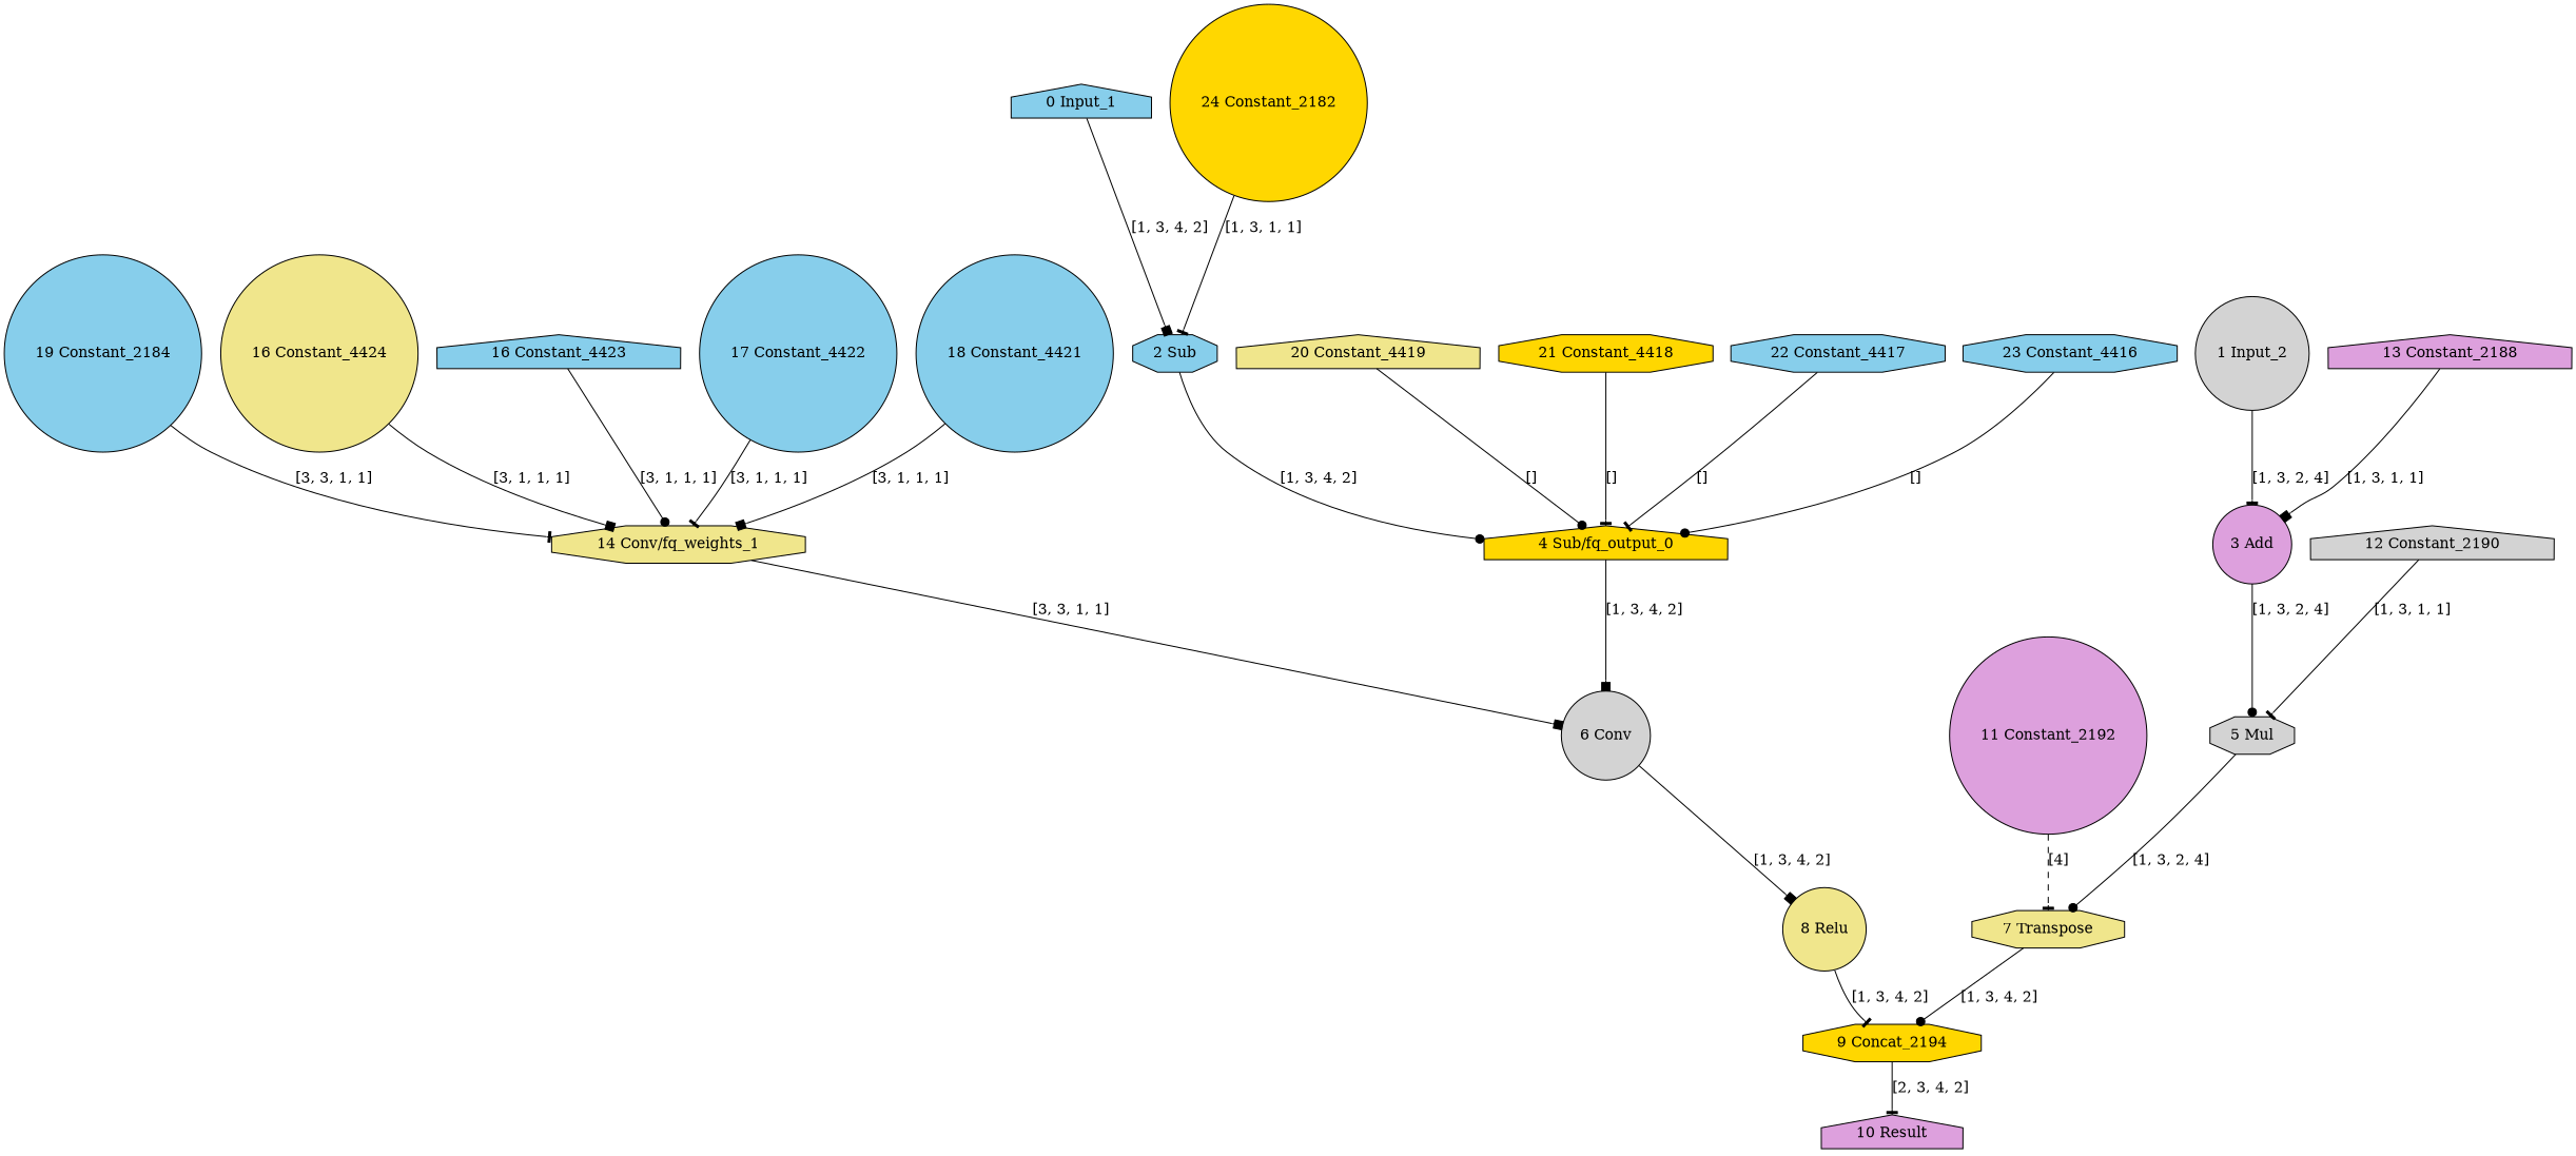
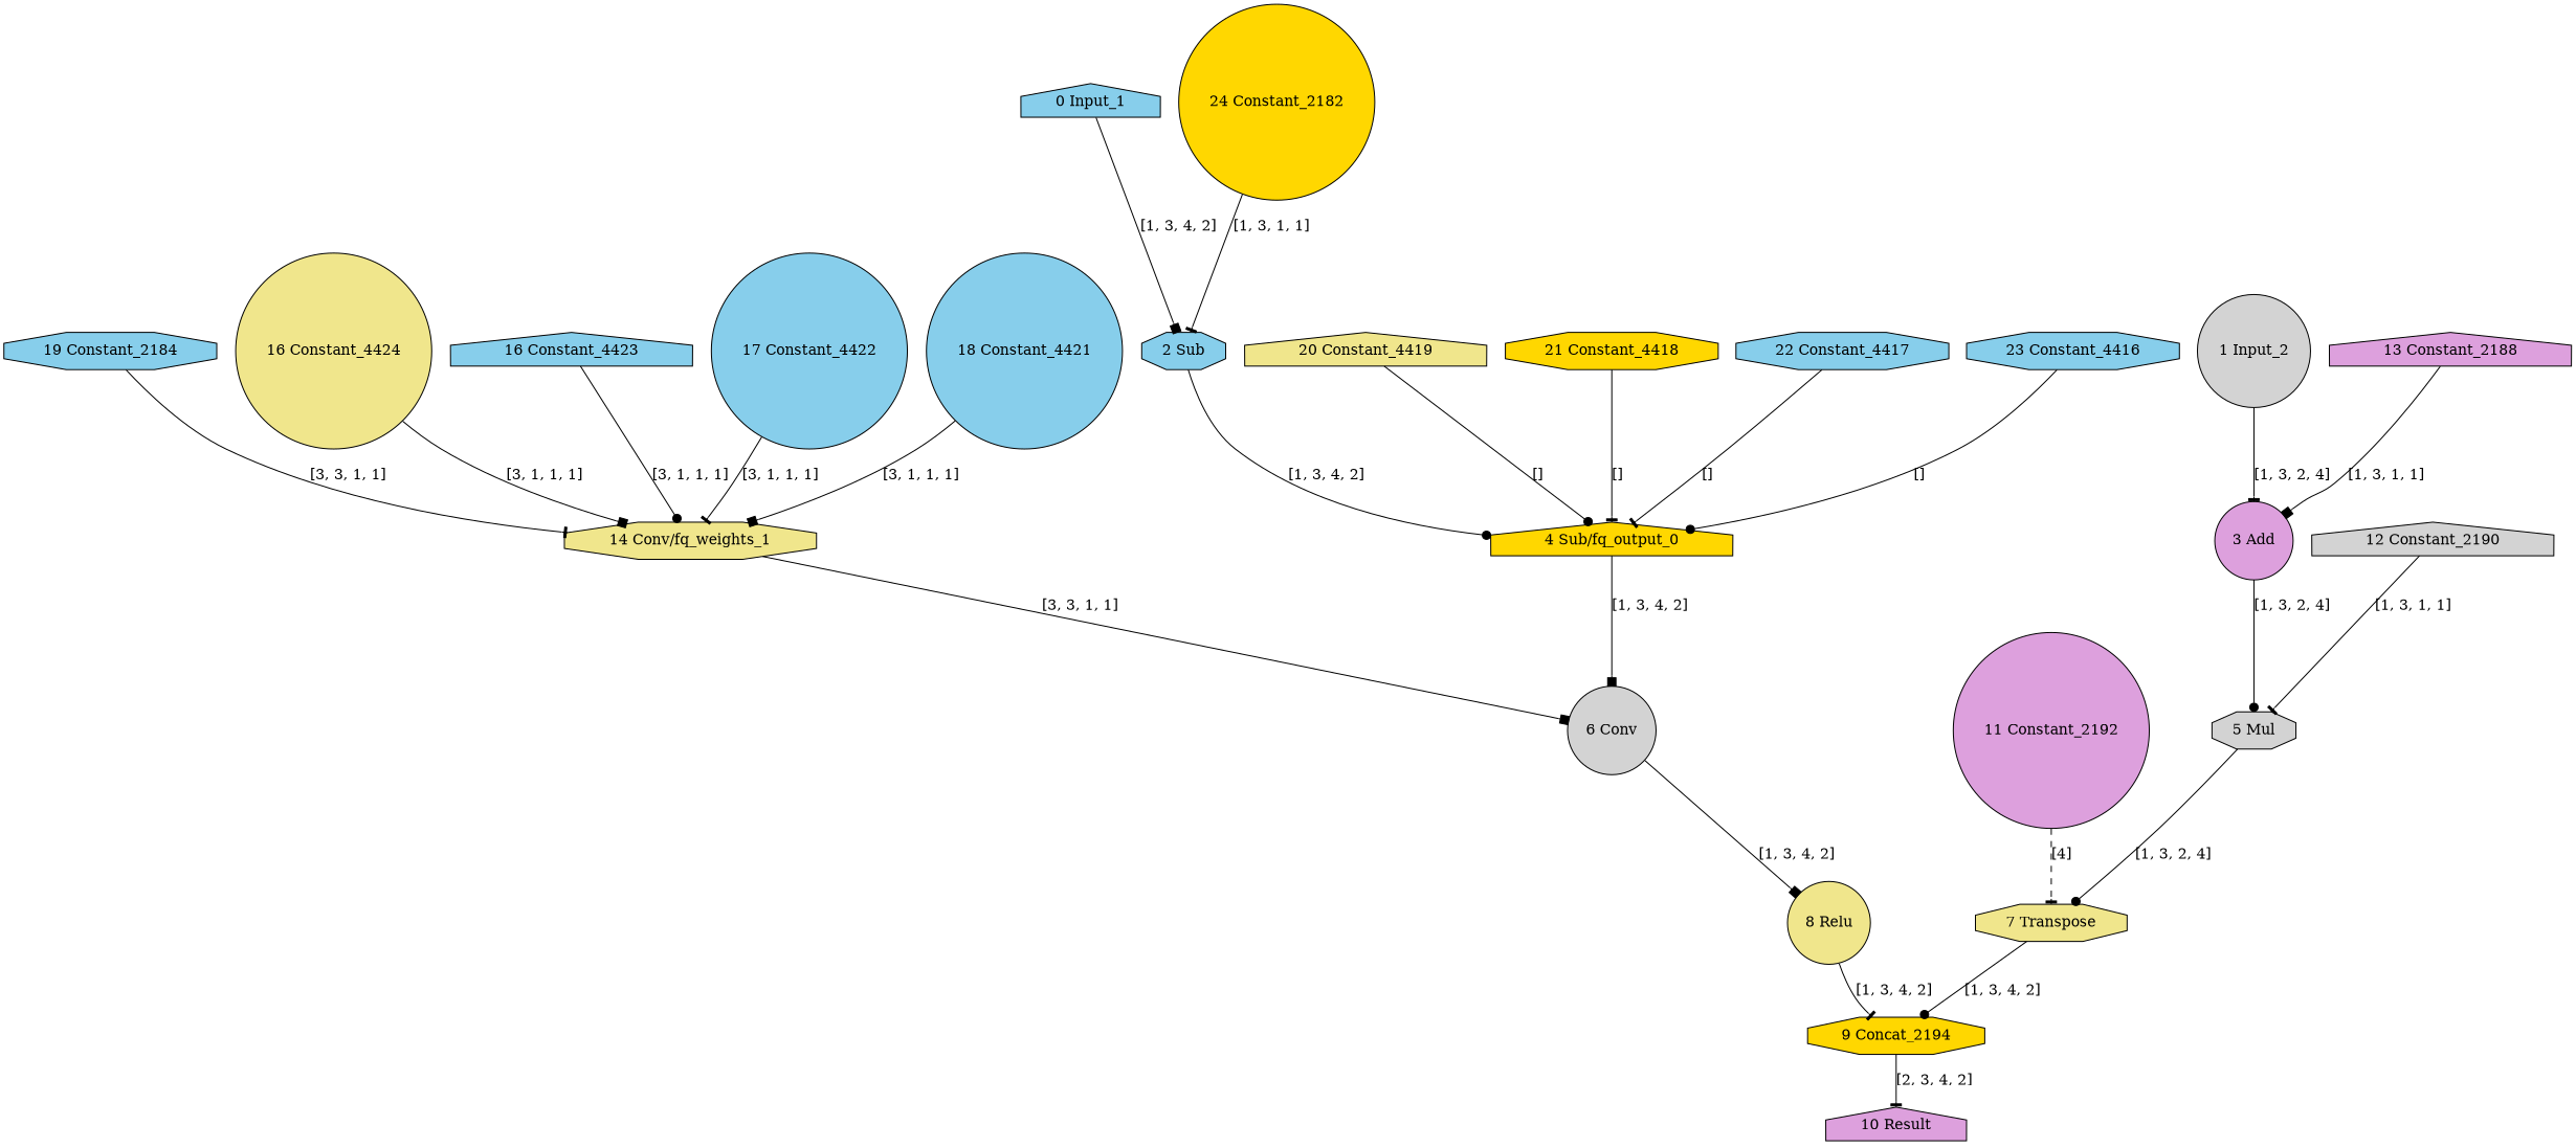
  strict digraph {
    fontname="DejaVu Serif"
    node [fillcolor=skyblue fontname="DejaVu Serif" shape=octagon style=filled type=Constant]
    edge [arrowhead=tee fontname="DejaVu Serif" style=solid]
    "0 Input_1" [shape=house type=Parameter]
    "2 Sub" [type=Subtract]
    "4 Sub/fq_output_0" [fillcolor=gold shape=house type=FakeQuantize]
    "1 Input_2" [fillcolor=lightgrey shape=circle type=Parameter]
    "3 Add" [fillcolor=plum shape=circle type=Add]
    "5 Mul" [fillcolor=lightgrey type=Multiply]
    "6 Conv" [fillcolor=lightgrey shape=circle type=Convolution]
    "7 Transpose" [fillcolor=khaki type=Transpose]
    "8 Relu" [fillcolor=khaki shape=circle type=Relu]
    "9 Concat_2194" [fillcolor=gold type=Concat]
    "10 Result" [fillcolor=plum shape=house type=Result]
    "11 Constant_2192" [fillcolor=plum shape=circle]
    "12 Constant_2190" [fillcolor=lightgrey shape=house]
    "13 Constant_2188" [fillcolor=plum shape=house]
    "14 Conv/fq_weights_1" [fillcolor=khaki type=FakeQuantize]
    n16 [fillcolor=khaki label="16 Constant_4424" shape=circle]
    "16 Constant_4423" [shape=house]
    "17 Constant_4422" [shape=circle]
    "18 Constant_4421" [shape=circle]
-   "19 Constant_2184" [shape=circle]
+   "19 Constant_2184"
    "20 Constant_4419" [fillcolor=khaki shape=house]
    "21 Constant_4418" [fillcolor=gold]
    "22 Constant_4417"
    "23 Constant_4416"
    "24 Constant_2182" [fillcolor=gold shape=circle]
    "0 Input_1" -> "2 Sub" [arrowhead=box label="[1, 3, 4, 2]"]
    "2 Sub" -> "4 Sub/fq_output_0" [arrowhead=dot label="[1, 3, 4, 2]"]
    "4 Sub/fq_output_0" -> "6 Conv" [arrowhead=box label="[1, 3, 4, 2]"]
    "1 Input_2" -> "3 Add" [label="[1, 3, 2, 4]"]
    "3 Add" -> "5 Mul" [arrowhead=dot label="[1, 3, 2, 4]"]
    "5 Mul" -> "7 Transpose" [arrowhead=dot label="[1, 3, 2, 4]"]
    "6 Conv" -> "8 Relu" [arrowhead=box label="[1, 3, 4, 2]"]
    "7 Transpose" -> "9 Concat_2194" [arrowhead=dot label="[1, 3, 4, 2]"]
    "8 Relu" -> "9 Concat_2194" [label="[1, 3, 4, 2]"]
    "9 Concat_2194" -> "10 Result" [label="[2, 3, 4, 2]"]
    "11 Constant_2192" -> "7 Transpose" [label="[4]" style=dashed]
    "12 Constant_2190" -> "5 Mul" [label="[1, 3, 1, 1]"]
    "13 Constant_2188" -> "3 Add" [arrowhead=box label="[1, 3, 1, 1]"]
    "14 Conv/fq_weights_1" -> "6 Conv" [arrowhead=box label="[3, 3, 1, 1]"]
    n16 -> "14 Conv/fq_weights_1" [arrowhead=box label="[3, 1, 1, 1]"]
    "16 Constant_4423" -> "14 Conv/fq_weights_1" [arrowhead=dot label="[3, 1, 1, 1]"]
    "17 Constant_4422" -> "14 Conv/fq_weights_1" [label="[3, 1, 1, 1]"]
    "18 Constant_4421" -> "14 Conv/fq_weights_1" [arrowhead=box label="[3, 1, 1, 1]"]
    "19 Constant_2184" -> "14 Conv/fq_weights_1" [label="[3, 3, 1, 1]"]
    "20 Constant_4419" -> "4 Sub/fq_output_0" [arrowhead=dot label="[]"]
    "21 Constant_4418" -> "4 Sub/fq_output_0" [label="[]"]
    "22 Constant_4417" -> "4 Sub/fq_output_0" [label="[]"]
    "23 Constant_4416" -> "4 Sub/fq_output_0" [arrowhead=dot label="[]"]
    "24 Constant_2182" -> "2 Sub" [label="[1, 3, 1, 1]"]
  }
